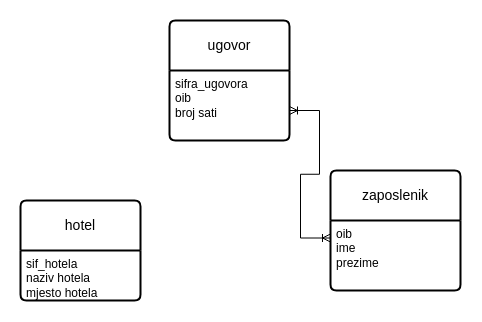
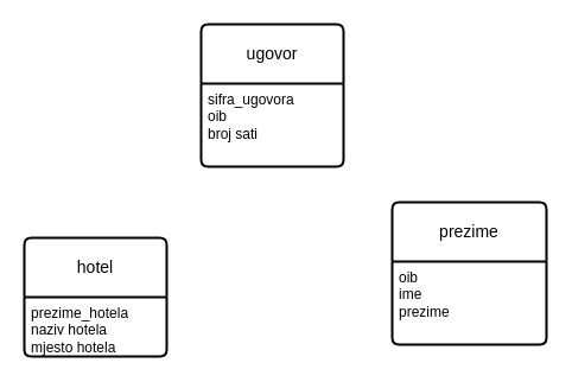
  <mxCell id="0" />
  <mxCell id="1" parent="0" />
  <mxCell id="2" value="ugovor" style="swimlane;childLayout=stackLayout;horizontal=1;startSize=50;horizontalStack=0;rounded=1;fontSize=14;fontStyle=0;strokeWidth=2;resizeParent=0;resizeLast=1;shadow=0;dashed=0;align=center;arcSize=4;whiteSpace=wrap;html=1;" vertex="1" parent="1"><mxGeometry x="169" y="20" width="120" height="120" as="geometry" /></mxCell>
  <mxCell id="3" value="&lt;div&gt;sifra_ugovora&lt;/div&gt;&lt;div&gt;oib&lt;br&gt;&lt;/div&gt;broj sati " style="align=left;strokeColor=none;fillColor=none;spacingLeft=4;fontSize=12;verticalAlign=top;resizable=0;rotatable=0;part=1;html=1;" vertex="1" parent="2"><mxGeometry y="50" width="120" height="70" as="geometry" /></mxCell>
  <mxCell id="4" value="hotel" style="swimlane;childLayout=stackLayout;horizontal=1;startSize=50;horizontalStack=0;rounded=1;fontSize=14;fontStyle=0;strokeWidth=2;resizeParent=0;resizeLast=1;shadow=0;dashed=0;align=center;arcSize=4;whiteSpace=wrap;html=1;" vertex="1" parent="1"><mxGeometry x="20" y="200" width="120" height="100" as="geometry" /></mxCell>
- <mxCell id="5" value="&lt;div&gt;sif_hotela&lt;/div&gt;&lt;div&gt;naziv hotela&lt;br&gt;&lt;/div&gt;mjesto hotela" style="align=left;strokeColor=none;fillColor=none;spacingLeft=4;fontSize=12;verticalAlign=top;resizable=0;rotatable=0;part=1;html=1;" vertex="1" parent="4"><mxGeometry y="50" width="120" height="50" as="geometry" /></mxCell>
- <mxCell id="6" value="zaposlenik" style="swimlane;childLayout=stackLayout;horizontal=1;startSize=50;horizontalStack=0;rounded=1;fontSize=14;fontStyle=0;strokeWidth=2;resizeParent=0;resizeLast=1;shadow=0;dashed=0;align=center;arcSize=4;whiteSpace=wrap;html=1;" vertex="1" parent="1"><mxGeometry x="330" y="170" width="130" height="120" as="geometry" /></mxCell>
+ <mxCell id="5" value="&lt;div&gt;prezime_hotela&lt;/div&gt;&lt;div&gt;naziv hotela&lt;br&gt;&lt;/div&gt;mjesto hotela" style="align=left;strokeColor=none;fillColor=none;spacingLeft=4;fontSize=12;verticalAlign=top;resizable=0;rotatable=0;part=1;html=1;" vertex="1" parent="4"><mxGeometry y="50" width="120" height="50" as="geometry" /></mxCell>
+ <mxCell id="6" value="prezime" style="swimlane;childLayout=stackLayout;horizontal=1;startSize=50;horizontalStack=0;rounded=1;fontSize=14;fontStyle=0;strokeWidth=2;resizeParent=0;resizeLast=1;shadow=0;dashed=0;align=center;arcSize=4;whiteSpace=wrap;html=1;" vertex="1" parent="1"><mxGeometry x="330" y="170" width="130" height="120" as="geometry" /></mxCell>
  <mxCell id="7" value="&lt;div&gt;oib&lt;/div&gt;&lt;div&gt;ime&lt;/div&gt;&lt;div&gt;prezime&lt;/div&gt;" style="align=left;strokeColor=none;fillColor=none;spacingLeft=4;fontSize=12;verticalAlign=top;resizable=0;rotatable=0;part=1;html=1;" vertex="1" parent="6"><mxGeometry y="50" width="130" height="70" as="geometry" /></mxCell>
- <mxCell id="8" value="" style="edgeStyle=entityRelationEdgeStyle;fontSize=12;html=1;endArrow=ERoneToMany;startArrow=ERoneToMany;rounded=0;entryX=1;entryY=0.75;entryDx=0;entryDy=0;exitX=0;exitY=0.25;exitDx=0;exitDy=0;" edge="1" parent="1" source="7" target="2"><mxGeometry width="100" height="100" relative="1" as="geometry"><mxPoint x="250" y="250" as="sourcePoint" /><mxPoint x="300" y="150" as="targetPoint" /></mxGeometry></mxCell>
